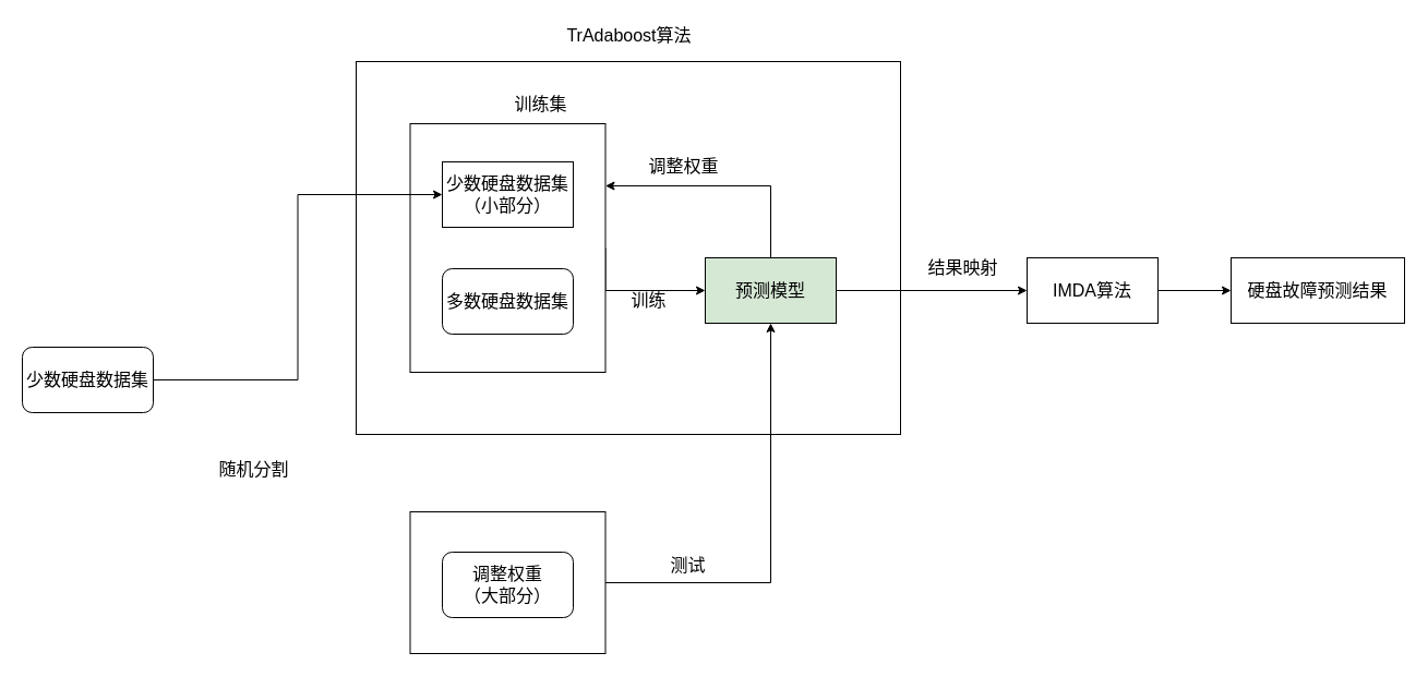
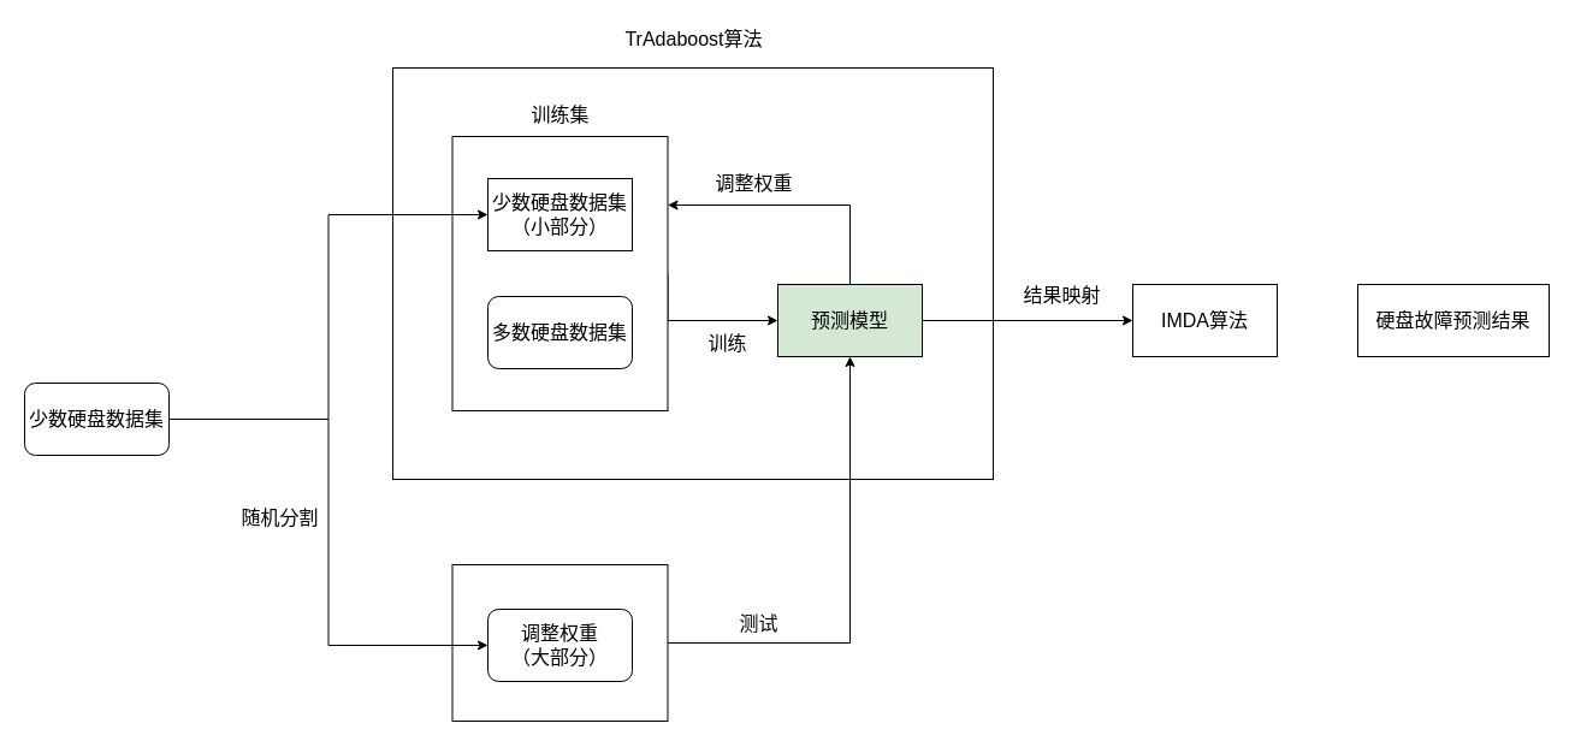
  <mxCell id="0" />
  <mxCell id="1" parent="0" />
  <mxCell id="2" value="" style="rounded=0;whiteSpace=wrap;html=1;fontSize=16;" vertex="1" parent="1"><mxGeometry x="326" y="56" width="499" height="342" as="geometry" /></mxCell>
  <mxCell id="3" style="edgeStyle=orthogonalEdgeStyle;rounded=0;orthogonalLoop=1;jettySize=auto;html=1;exitX=1;exitY=0.5;exitDx=0;exitDy=0;fontSize=16;entryX=0;entryY=0.5;entryDx=0;entryDy=0;" edge="1" parent="1" source="4" target="17"><mxGeometry relative="1" as="geometry"><Array as="points"><mxPoint x="555" y="266" /></Array></mxGeometry></mxCell>
  <mxCell id="4" value="" style="rounded=0;whiteSpace=wrap;html=1;fontSize=16;" vertex="1" parent="1"><mxGeometry x="375.5" y="113" width="179" height="228" as="geometry" /></mxCell>
  <mxCell id="5" style="edgeStyle=orthogonalEdgeStyle;rounded=0;orthogonalLoop=1;jettySize=auto;html=1;entryX=0.5;entryY=1;entryDx=0;entryDy=0;fontSize=16;" edge="1" parent="1" source="6" target="17"><mxGeometry relative="1" as="geometry" /></mxCell>
  <mxCell id="6" value="" style="rounded=0;whiteSpace=wrap;html=1;fontSize=16;" vertex="1" parent="1"><mxGeometry x="375.5" y="469" width="179" height="130" as="geometry" /></mxCell>
  <mxCell id="7" style="edgeStyle=orthogonalEdgeStyle;rounded=0;orthogonalLoop=1;jettySize=auto;html=1;entryX=0;entryY=0.5;entryDx=0;entryDy=0;fontSize=16;" edge="1" parent="1" source="9" target="10"><mxGeometry relative="1" as="geometry" /></mxCell>
+ <mxCell id="8" style="edgeStyle=orthogonalEdgeStyle;rounded=0;orthogonalLoop=1;jettySize=auto;html=1;exitX=1;exitY=0.5;exitDx=0;exitDy=0;entryX=0;entryY=0.5;entryDx=0;entryDy=0;fontSize=16;" edge="1" parent="1" source="9" target="11"><mxGeometry relative="1" as="geometry" /></mxCell>
  <mxCell id="9" value="&lt;font style=&quot;font-size: 16px&quot;&gt;少数硬盘数据集&lt;/font&gt;" style="rounded=1;whiteSpace=wrap;html=1;" vertex="1" parent="1"><mxGeometry x="20" y="318" width="120" height="60" as="geometry" /></mxCell>
  <mxCell id="10" value="&lt;font style=&quot;font-size: 16px&quot;&gt;少数硬盘数据集&lt;br&gt;（小部分）&lt;br&gt;&lt;/font&gt;" style="whiteSpace=wrap;html=1;rounded=0;" vertex="1" parent="1"><mxGeometry x="405" y="148" width="120" height="60" as="geometry" /></mxCell>
  <mxCell id="11" value="&lt;font style=&quot;font-size: 16px&quot;&gt;调整权重&lt;br&gt;（大部分）&lt;br&gt;&lt;/font&gt;" style="rounded=1;whiteSpace=wrap;html=1;" vertex="1" parent="1"><mxGeometry x="405" y="506" width="120" height="60" as="geometry" /></mxCell>
  <mxCell id="12" value="&lt;font style=&quot;font-size: 16px&quot;&gt;多数硬盘数据集&lt;/font&gt;" style="rounded=1;whiteSpace=wrap;html=1;" vertex="1" parent="1"><mxGeometry x="405" y="246" width="120" height="60" as="geometry" /></mxCell>
  <mxCell id="13" value="随机分割" style="text;html=1;align=center;verticalAlign=middle;resizable=0;points=[];autosize=1;strokeColor=none;fillColor=none;fontSize=16;" vertex="1" parent="1"><mxGeometry x="195" y="418" width="74" height="23" as="geometry" /></mxCell>
- <mxCell id="14" value="训练集" style="text;html=1;align=center;verticalAlign=middle;resizable=0;points=[];autosize=1;strokeColor=none;fillColor=none;fontSize=16;" vertex="1" parent="1"><mxGeometry x="466" y="83" width="58" height="23" as="geometry" /></mxCell>
+ <mxCell id="14" value="训练集" style="text;html=1;align=center;verticalAlign=middle;resizable=0;points=[];autosize=1;strokeColor=none;fillColor=none;fontSize=16;" vertex="1" parent="1"><mxGeometry x="436" y="83" width="58" height="23" as="geometry" /></mxCell>
  <mxCell id="15" style="edgeStyle=orthogonalEdgeStyle;rounded=0;orthogonalLoop=1;jettySize=auto;html=1;exitX=0.5;exitY=0;exitDx=0;exitDy=0;entryX=1;entryY=0.25;entryDx=0;entryDy=0;fontSize=16;" edge="1" parent="1" source="17" target="4"><mxGeometry relative="1" as="geometry" /></mxCell>
  <mxCell id="16" style="edgeStyle=orthogonalEdgeStyle;rounded=0;orthogonalLoop=1;jettySize=auto;html=1;entryX=0;entryY=0.5;entryDx=0;entryDy=0;fontSize=16;" edge="1" parent="1" source="17" target="24"><mxGeometry relative="1" as="geometry" /></mxCell>
  <mxCell id="17" value="预测模型" style="rounded=0;whiteSpace=wrap;html=1;fontSize=16;fillColor=#d5e8d4;" vertex="1" parent="1"><mxGeometry x="646" y="236" width="120" height="60" as="geometry" /></mxCell>
  <mxCell id="18" value="TrAdaboost算法" style="text;html=1;align=center;verticalAlign=middle;resizable=0;points=[];autosize=1;strokeColor=none;fillColor=none;fontSize=16;" vertex="1" parent="1"><mxGeometry x="513.5" y="20" width="124" height="23" as="geometry" /></mxCell>
  <mxCell id="19" value="调整权重" style="text;html=1;align=center;verticalAlign=middle;resizable=0;points=[];autosize=1;strokeColor=none;fillColor=none;fontSize=16;" vertex="1" parent="1"><mxGeometry x="589" y="140" width="74" height="23" as="geometry" /></mxCell>
- <mxCell id="20" value="训练" style="text;html=1;align=center;verticalAlign=middle;resizable=0;points=[];autosize=1;strokeColor=none;fillColor=none;fontSize=16;" vertex="1" parent="1"><mxGeometry x="573" y="263" width="42" height="23" as="geometry" /></mxCell>
+ <mxCell id="20" value="训练" style="text;html=1;align=center;verticalAlign=middle;resizable=0;points=[];autosize=1;strokeColor=none;fillColor=none;fontSize=16;" vertex="1" parent="1"><mxGeometry x="583" y="273" width="42" height="23" as="geometry" /></mxCell>
  <mxCell id="21" value="测试" style="text;html=1;align=center;verticalAlign=middle;resizable=0;points=[];autosize=1;strokeColor=none;fillColor=none;fontSize=16;" vertex="1" parent="1"><mxGeometry x="609" y="506" width="42" height="23" as="geometry" /></mxCell>
  <mxCell id="22" value="结果映射" style="text;html=1;align=center;verticalAlign=middle;resizable=0;points=[];autosize=1;strokeColor=none;fillColor=none;fontSize=16;" vertex="1" parent="1"><mxGeometry x="845" y="233" width="74" height="23" as="geometry" /></mxCell>
- <mxCell id="23" value="" style="edgeStyle=orthogonalEdgeStyle;rounded=0;orthogonalLoop=1;jettySize=auto;html=1;fontSize=16;" edge="1" parent="1" source="24" target="25"><mxGeometry relative="1" as="geometry" /></mxCell>
  <mxCell id="24" value="IMDA算法" style="rounded=0;whiteSpace=wrap;html=1;fontSize=16;" vertex="1" parent="1"><mxGeometry x="941" y="236" width="120" height="60" as="geometry" /></mxCell>
  <mxCell id="25" value="硬盘故障预测结果" style="whiteSpace=wrap;html=1;fontSize=16;rounded=0;" vertex="1" parent="1"><mxGeometry x="1128" y="236" width="159" height="60" as="geometry" /></mxCell>
